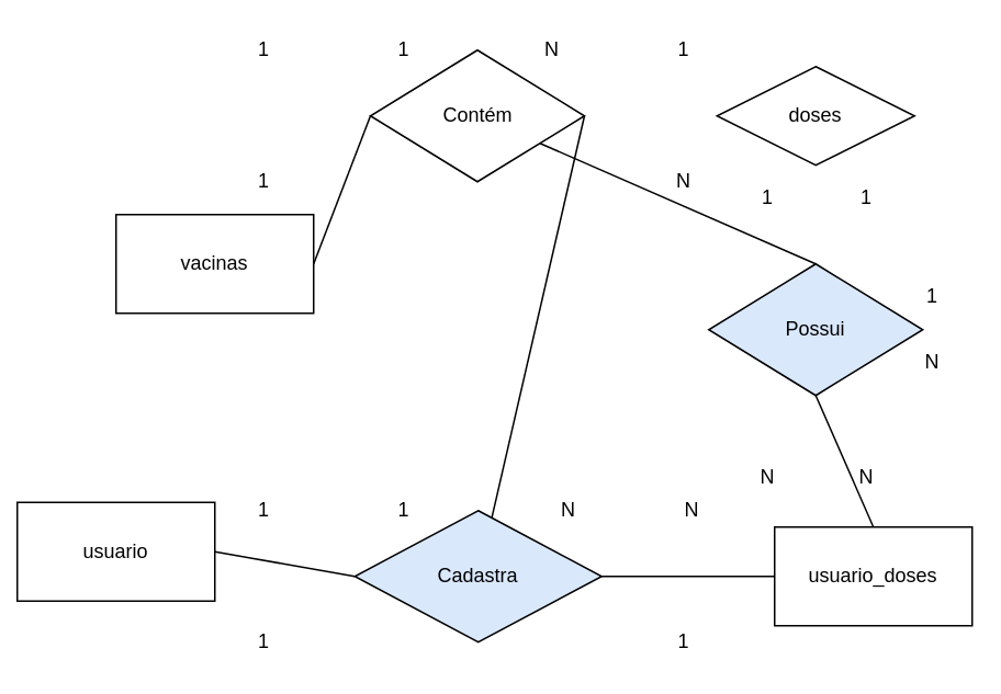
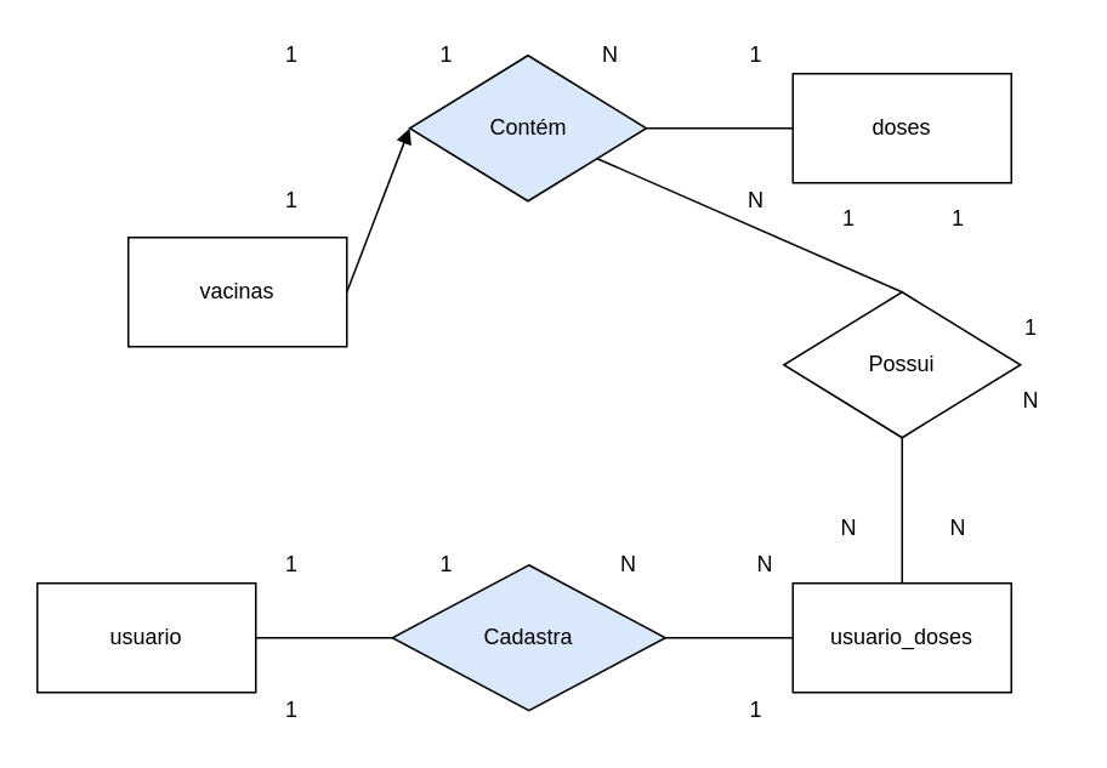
  <mxCell id="0" />
  <mxCell id="1" parent="0" />
- <mxCell id="2" value="usuario" style="rounded=0;whiteSpace=wrap;html=1;" parent="1" vertex="1"><mxGeometry x="10" y="305" width="120" height="60" as="geometry" /></mxCell>
- <mxCell id="3" value="doses" style="rhombus;whiteSpace=wrap;html=1;" parent="1" vertex="1"><mxGeometry x="435" y="40" width="120" height="60" as="geometry" /></mxCell>
- <mxCell id="4" value="usuario_doses" style="rounded=0;whiteSpace=wrap;html=1;" parent="1" vertex="1"><mxGeometry x="470" y="320" width="120" height="60" as="geometry" /></mxCell>
+ <mxCell id="2" value="usuario" style="rounded=0;whiteSpace=wrap;html=1;" parent="1" vertex="1"><mxGeometry x="20" y="320" width="120" height="60" as="geometry" /></mxCell>
+ <mxCell id="3" value="doses" style="rounded=0;whiteSpace=wrap;html=1;" parent="1" vertex="1"><mxGeometry x="435" y="40" width="120" height="60" as="geometry" /></mxCell>
+ <mxCell id="4" value="usuario_doses" style="rounded=0;whiteSpace=wrap;html=1;" parent="1" vertex="1"><mxGeometry x="435" y="320" width="120" height="60" as="geometry" /></mxCell>
  <mxCell id="5" value="Cadastra" style="rhombus;whiteSpace=wrap;html=1;fillColor=#dae8fc;" parent="1" vertex="1"><mxGeometry x="215" y="310" width="150" height="80" as="geometry" /></mxCell>
  <mxCell id="6" value="1" style="text;html=1;strokeColor=none;fillColor=none;align=center;verticalAlign=middle;whiteSpace=wrap;rounded=0;" parent="1" vertex="1"><mxGeometry x="140" y="300" width="40" height="20" as="geometry" /></mxCell>
  <mxCell id="7" value="N" style="text;html=1;strokeColor=none;fillColor=none;align=center;verticalAlign=middle;whiteSpace=wrap;rounded=0;" parent="1" vertex="1"><mxGeometry x="400" y="300" width="40" height="20" as="geometry" /></mxCell>
  <mxCell id="8" value="" style="endArrow=none;html=1;exitX=1;exitY=0.5;exitDx=0;exitDy=0;entryX=0;entryY=0.5;entryDx=0;entryDy=0;" parent="1" source="2" target="5" edge="1"><mxGeometry width="50" height="50" relative="1" as="geometry"><mxPoint x="320" y="390" as="sourcePoint" /><mxPoint x="370" y="340" as="targetPoint" /></mxGeometry></mxCell>
  <mxCell id="9" value="" style="endArrow=none;html=1;entryX=0;entryY=0.5;entryDx=0;entryDy=0;exitX=1;exitY=0.5;exitDx=0;exitDy=0;" parent="1" source="5" target="4" edge="1"><mxGeometry width="50" height="50" relative="1" as="geometry"><mxPoint x="320" y="390" as="sourcePoint" /><mxPoint x="370" y="340" as="targetPoint" /></mxGeometry></mxCell>
  <mxCell id="10" value="vacinas" style="rounded=0;whiteSpace=wrap;html=1;" parent="1" vertex="1"><mxGeometry x="70" y="130" width="120" height="60" as="geometry" /></mxCell>
- <mxCell id="11" value="Contém" style="rhombus;whiteSpace=wrap;html=1;" parent="1" vertex="1"><mxGeometry x="224.5" y="30" width="130" height="80" as="geometry" /></mxCell>
+ <mxCell id="11" value="Contém" style="rhombus;whiteSpace=wrap;html=1;fillColor=#dae8fc;" parent="1" vertex="1"><mxGeometry x="224.5" y="30" width="130" height="80" as="geometry" /></mxCell>
  <mxCell id="12" value="1" style="text;html=1;strokeColor=none;fillColor=none;align=center;verticalAlign=middle;whiteSpace=wrap;rounded=0;" parent="1" vertex="1"><mxGeometry x="140" y="20" width="40" height="20" as="geometry" /></mxCell>
  <mxCell id="13" value="1" style="text;html=1;strokeColor=none;fillColor=none;align=center;verticalAlign=middle;whiteSpace=wrap;rounded=0;" parent="1" vertex="1"><mxGeometry x="395" y="20" width="40" height="20" as="geometry" /></mxCell>
  <mxCell id="14" value="N" style="text;html=1;strokeColor=none;fillColor=none;align=center;verticalAlign=middle;whiteSpace=wrap;rounded=0;" parent="1" vertex="1"><mxGeometry x="395" y="100" width="40" height="20" as="geometry" /></mxCell>
  <mxCell id="15" value="1" style="text;html=1;strokeColor=none;fillColor=none;align=center;verticalAlign=middle;whiteSpace=wrap;rounded=0;" parent="1" vertex="1"><mxGeometry x="140" y="100" width="40" height="20" as="geometry" /></mxCell>
  <mxCell id="16" value="1" style="text;html=1;strokeColor=none;fillColor=none;align=center;verticalAlign=middle;whiteSpace=wrap;rounded=0;" parent="1" vertex="1"><mxGeometry x="224.5" y="20" width="40" height="20" as="geometry" /></mxCell>
  <mxCell id="17" value="N" style="text;html=1;strokeColor=none;fillColor=none;align=center;verticalAlign=middle;whiteSpace=wrap;rounded=0;" parent="1" vertex="1"><mxGeometry x="314.5" y="20" width="40" height="20" as="geometry" /></mxCell>
- <mxCell id="18" value="" style="endArrow=none;html=1;exitX=1;exitY=0.5;exitDx=0;exitDy=0;entryX=0;entryY=0.5;entryDx=0;entryDy=0;" parent="1" source="10" target="11" edge="1"><mxGeometry width="50" height="50" relative="1" as="geometry"><mxPoint x="266" y="200" as="sourcePoint" /><mxPoint x="316" y="150" as="targetPoint" /></mxGeometry></mxCell>
- <mxCell id="19" value="" style="endArrow=none;html=1;exitX=1;exitY=0.5;exitDx=0;exitDy=0;" parent="1" source="11" target="5" edge="1"><mxGeometry width="50" height="50" relative="1" as="geometry"><mxPoint x="355" y="90" as="sourcePoint" /><mxPoint x="439" y="69.5" as="targetPoint" /></mxGeometry></mxCell>
+ <mxCell id="18" value="" style="endArrow=block;html=1;exitX=1;exitY=0.5;exitDx=0;exitDy=0;entryX=0;entryY=0.5;entryDx=0;entryDy=0;" parent="1" source="10" target="11" edge="1"><mxGeometry width="50" height="50" relative="1" as="geometry"><mxPoint x="266" y="200" as="sourcePoint" /><mxPoint x="316" y="150" as="targetPoint" /></mxGeometry></mxCell>
+ <mxCell id="19" value="" style="endArrow=none;html=1;entryX=0;entryY=0.5;entryDx=0;entryDy=0;exitX=1;exitY=0.5;exitDx=0;exitDy=0;" parent="1" source="11" target="3" edge="1"><mxGeometry width="50" height="50" relative="1" as="geometry"><mxPoint x="355" y="90" as="sourcePoint" /><mxPoint x="439" y="69.5" as="targetPoint" /></mxGeometry></mxCell>
  <mxCell id="20" value="1" style="text;html=1;strokeColor=none;fillColor=none;align=center;verticalAlign=middle;whiteSpace=wrap;rounded=0;" parent="1" vertex="1"><mxGeometry x="140" y="380" width="40" height="20" as="geometry" /></mxCell>
  <mxCell id="21" value="1" style="text;html=1;strokeColor=none;fillColor=none;align=center;verticalAlign=middle;whiteSpace=wrap;rounded=0;" parent="1" vertex="1"><mxGeometry x="395" y="380" width="40" height="20" as="geometry" /></mxCell>
  <mxCell id="22" value="1" style="text;html=1;strokeColor=none;fillColor=none;align=center;verticalAlign=middle;whiteSpace=wrap;rounded=0;" parent="1" vertex="1"><mxGeometry x="224.5" y="300" width="40" height="20" as="geometry" /></mxCell>
  <mxCell id="23" value="N" style="text;html=1;strokeColor=none;fillColor=none;align=center;verticalAlign=middle;whiteSpace=wrap;rounded=0;" parent="1" vertex="1"><mxGeometry x="325" y="300" width="40" height="20" as="geometry" /></mxCell>
- <mxCell id="24" value="Possui" style="rhombus;whiteSpace=wrap;html=1;fillColor=#dae8fc;" vertex="1" parent="1"><mxGeometry x="430" y="160" width="130" height="80" as="geometry" /></mxCell>
+ <mxCell id="24" value="Possui" style="rhombus;whiteSpace=wrap;html=1;" vertex="1" parent="1"><mxGeometry x="430" y="160" width="130" height="80" as="geometry" /></mxCell>
  <mxCell id="25" value="" style="endArrow=none;html=1;exitX=0.5;exitY=0;exitDx=0;exitDy=0;" edge="1" parent="1" source="24" target="11"><mxGeometry width="50" height="50" relative="1" as="geometry"><mxPoint x="266" y="200" as="sourcePoint" /><mxPoint x="316" y="150" as="targetPoint" /></mxGeometry></mxCell>
  <mxCell id="26" value="" style="endArrow=none;html=1;entryX=0.5;entryY=1;entryDx=0;entryDy=0;exitX=0.5;exitY=0;exitDx=0;exitDy=0;" edge="1" parent="1" source="4" target="24"><mxGeometry width="50" height="50" relative="1" as="geometry"><mxPoint x="546" y="280" as="sourcePoint" /><mxPoint x="546" y="220" as="targetPoint" /></mxGeometry></mxCell>
  <mxCell id="27" value="N" style="text;html=1;strokeColor=none;fillColor=none;align=center;verticalAlign=middle;whiteSpace=wrap;rounded=0;" vertex="1" parent="1"><mxGeometry x="506" y="280" width="40" height="20" as="geometry" /></mxCell>
  <mxCell id="28" value="N" style="text;html=1;strokeColor=none;fillColor=none;align=center;verticalAlign=middle;whiteSpace=wrap;rounded=0;" vertex="1" parent="1"><mxGeometry x="546" y="210" width="40" height="20" as="geometry" /></mxCell>
  <mxCell id="29" value="N" style="text;html=1;strokeColor=none;fillColor=none;align=center;verticalAlign=middle;whiteSpace=wrap;rounded=0;" vertex="1" parent="1"><mxGeometry x="446" y="280" width="40" height="20" as="geometry" /></mxCell>
  <mxCell id="30" value="1" style="text;html=1;strokeColor=none;fillColor=none;align=center;verticalAlign=middle;whiteSpace=wrap;rounded=0;" vertex="1" parent="1"><mxGeometry x="506" y="110" width="40" height="20" as="geometry" /></mxCell>
  <mxCell id="31" value="1" style="text;html=1;strokeColor=none;fillColor=none;align=center;verticalAlign=middle;whiteSpace=wrap;rounded=0;" vertex="1" parent="1"><mxGeometry x="546" y="170" width="40" height="20" as="geometry" /></mxCell>
  <mxCell id="32" value="1" style="text;html=1;strokeColor=none;fillColor=none;align=center;verticalAlign=middle;whiteSpace=wrap;rounded=0;" vertex="1" parent="1"><mxGeometry x="446" y="110" width="40" height="20" as="geometry" /></mxCell>
